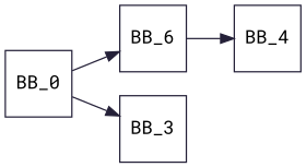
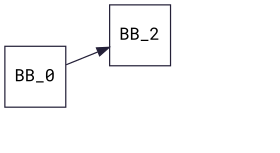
  digraph {
    color="#242038"
    fontname="Roboto Mono"
    rankdir=LR
    node [color="#242038" fontname="Roboto Mono" shape=square]
    edge [color="#242038" fontname="Roboto Mono"]
    n1 [label=BB_0]
-   BB_2 [label=BB_6]
-   BB_3
-   BB_4
+   BB_2
    n1 -> BB_2
-   n1 -> BB_3
-   BB_2 -> BB_4
  }
